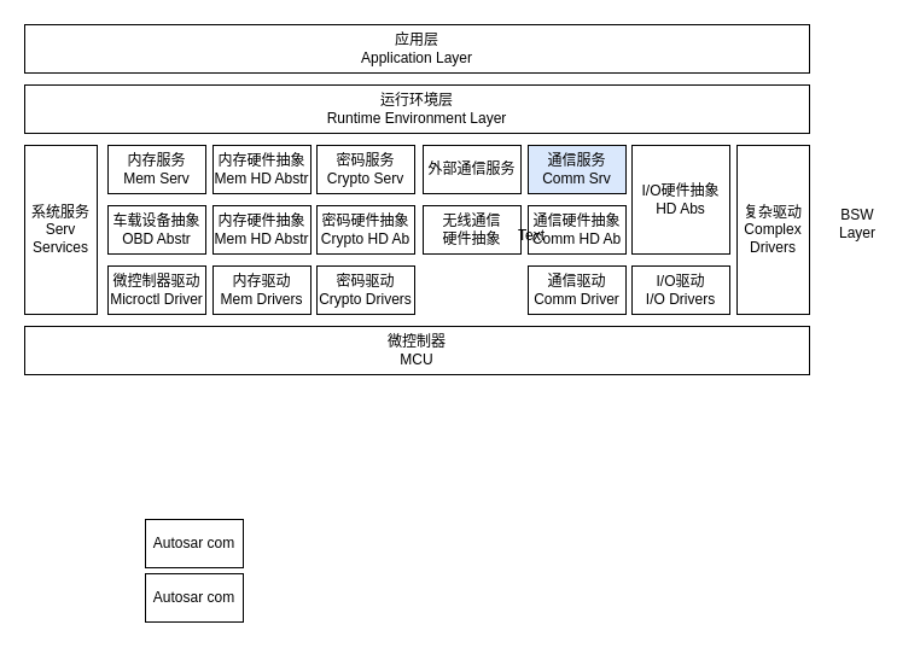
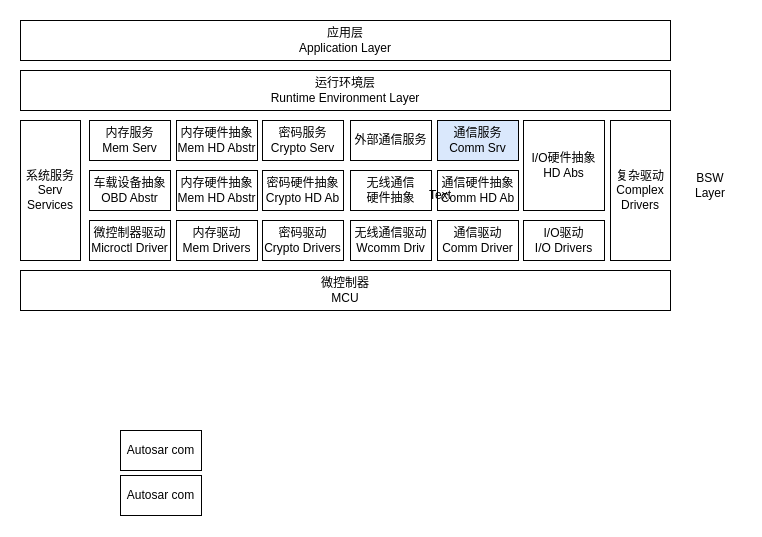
  <mxCell id="0" />
  <mxCell id="1" parent="0" />
  <mxCell id="2" value="应用层&lt;br&gt;Application Layer" style="rounded=0;whiteSpace=wrap;html=1;" parent="1" vertex="1"><mxGeometry x="20" y="20" width="650" height="40" as="geometry" /></mxCell>
  <mxCell id="3" value="运行环境层&lt;br&gt;Runtime Environment Layer" style="rounded=0;whiteSpace=wrap;html=1;" parent="1" vertex="1"><mxGeometry x="20" y="70" width="650" height="40" as="geometry" /></mxCell>
  <mxCell id="4" value="微控制器&lt;br&gt;MCU" style="rounded=0;whiteSpace=wrap;html=1;" parent="1" vertex="1"><mxGeometry x="20" y="270" width="650" height="40" as="geometry" /></mxCell>
  <mxCell id="5" value="系统服务&lt;br&gt;Serv Services" style="rounded=0;whiteSpace=wrap;html=1;" parent="1" vertex="1"><mxGeometry x="20" y="120" width="60" height="140" as="geometry" /></mxCell>
  <mxCell id="6" value="内存服务&lt;br&gt;Mem Serv" style="rounded=0;whiteSpace=wrap;html=1;" parent="1" vertex="1"><mxGeometry x="89" y="120" width="81" height="40" as="geometry" /></mxCell>
  <mxCell id="7" value="车载设备抽象&lt;br&gt;OBD Abstr" style="rounded=0;whiteSpace=wrap;html=1;" parent="1" vertex="1"><mxGeometry x="89" y="170" width="81" height="40" as="geometry" /></mxCell>
  <mxCell id="8" value="微控制器驱动&lt;br&gt;Microctl Driver" style="rounded=0;whiteSpace=wrap;html=1;" parent="1" vertex="1"><mxGeometry x="89" y="220" width="81" height="40" as="geometry" /></mxCell>
  <mxCell id="9" value="内存硬件抽象&lt;br&gt;Mem HD Abstr" style="rounded=0;whiteSpace=wrap;html=1;" parent="1" vertex="1"><mxGeometry x="176" y="120" width="81" height="40" as="geometry" /></mxCell>
  <mxCell id="10" value="内存硬件抽象&lt;br&gt;Mem HD Abstr" style="rounded=0;whiteSpace=wrap;html=1;" parent="1" vertex="1"><mxGeometry x="176" y="170" width="81" height="40" as="geometry" /></mxCell>
  <mxCell id="11" value="内存驱动&lt;br&gt;Mem Drivers" style="rounded=0;whiteSpace=wrap;html=1;" parent="1" vertex="1"><mxGeometry x="176" y="220" width="81" height="40" as="geometry" /></mxCell>
  <mxCell id="12" value="密码服务&lt;br&gt;Crypto Serv" style="rounded=0;whiteSpace=wrap;html=1;" parent="1" vertex="1"><mxGeometry x="262" y="120" width="81" height="40" as="geometry" /></mxCell>
  <mxCell id="13" value="密码硬件抽象&lt;br&gt;Crypto HD Ab" style="rounded=0;whiteSpace=wrap;html=1;" parent="1" vertex="1"><mxGeometry x="262" y="170" width="81" height="40" as="geometry" /></mxCell>
  <mxCell id="14" value="密码驱动&lt;br&gt;Crypto Drivers" style="rounded=0;whiteSpace=wrap;html=1;" parent="1" vertex="1"><mxGeometry x="262" y="220" width="81" height="40" as="geometry" /></mxCell>
  <mxCell id="15" value="外部通信服务" style="rounded=0;whiteSpace=wrap;html=1;" parent="1" vertex="1"><mxGeometry x="350" y="120" width="81" height="40" as="geometry" /></mxCell>
  <mxCell id="16" value="无线通信&lt;br&gt;硬件抽象" style="rounded=0;whiteSpace=wrap;html=1;" parent="1" vertex="1"><mxGeometry x="350" y="170" width="81" height="40" as="geometry" /></mxCell>
+ <mxCell id="17" value="无线通信驱动&lt;br&gt;Wcomm Driv" style="rounded=0;whiteSpace=wrap;html=1;" parent="1" vertex="1"><mxGeometry x="350" y="220" width="81" height="40" as="geometry" /></mxCell>
  <mxCell id="18" value="通信服务&lt;br&gt;Comm Srv" style="rounded=0;whiteSpace=wrap;html=1;fillColor=#dae8fc;" parent="1" vertex="1"><mxGeometry x="437" y="120" width="81" height="40" as="geometry" /></mxCell>
  <mxCell id="19" value="通信硬件抽象&lt;br&gt;Comm HD Ab" style="rounded=0;whiteSpace=wrap;html=1;" parent="1" vertex="1"><mxGeometry x="437" y="170" width="81" height="40" as="geometry" /></mxCell>
  <mxCell id="20" value="通信驱动&lt;br&gt;Comm Driver" style="rounded=0;whiteSpace=wrap;html=1;" parent="1" vertex="1"><mxGeometry x="437" y="220" width="81" height="40" as="geometry" /></mxCell>
  <mxCell id="21" value="I/O硬件抽象&lt;br&gt;HD Abs" style="rounded=0;whiteSpace=wrap;html=1;" parent="1" vertex="1"><mxGeometry x="523" y="120" width="81" height="90" as="geometry" /></mxCell>
  <mxCell id="22" value="I/O驱动&lt;br&gt;I/O Drivers" style="rounded=0;whiteSpace=wrap;html=1;" parent="1" vertex="1"><mxGeometry x="523" y="220" width="81" height="40" as="geometry" /></mxCell>
  <mxCell id="23" value="复杂驱动&lt;br&gt;Complex Drivers" style="rounded=0;whiteSpace=wrap;html=1;" parent="1" vertex="1"><mxGeometry x="610" y="120" width="60" height="140" as="geometry" /></mxCell>
  <mxCell id="24" value="Text" style="text;html=1;strokeColor=none;fillColor=none;align=center;verticalAlign=middle;whiteSpace=wrap;rounded=0;" parent="1" vertex="1"><mxGeometry x="410" y="180" width="60" height="30" as="geometry" /></mxCell>
  <mxCell id="25" value="BSW Layer" style="text;html=1;strokeColor=none;fillColor=none;align=center;verticalAlign=middle;whiteSpace=wrap;rounded=0;" parent="1" vertex="1"><mxGeometry x="680" y="170" width="60" height="30" as="geometry" /></mxCell>
  <mxCell id="26" value="Autosar com" style="rounded=0;whiteSpace=wrap;html=1;" parent="1" vertex="1"><mxGeometry x="120" y="430" width="81" height="40" as="geometry" /></mxCell>
  <mxCell id="27" value="Autosar com" style="rounded=0;whiteSpace=wrap;html=1;" vertex="1" parent="1"><mxGeometry x="120" y="475" width="81" height="40" as="geometry" /></mxCell>
